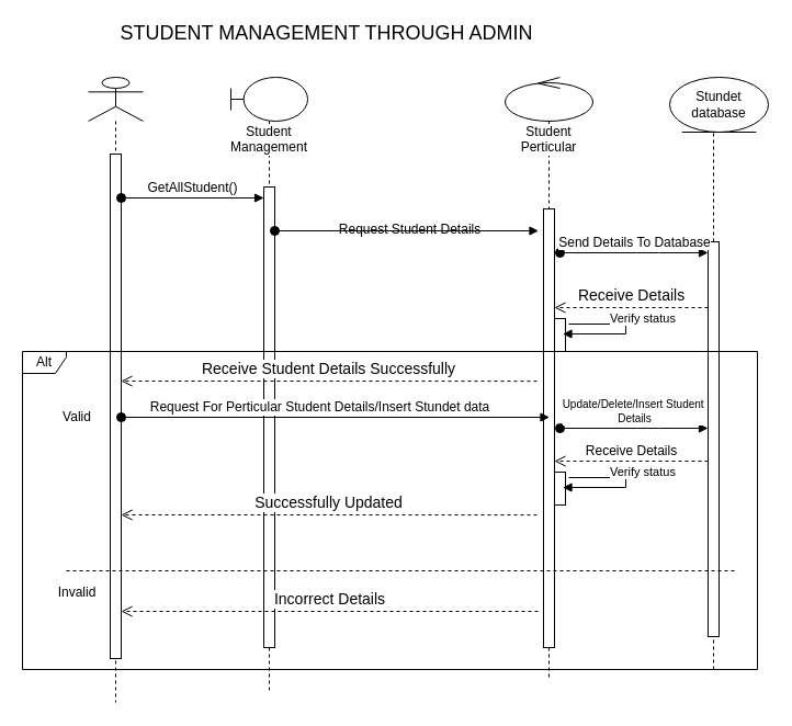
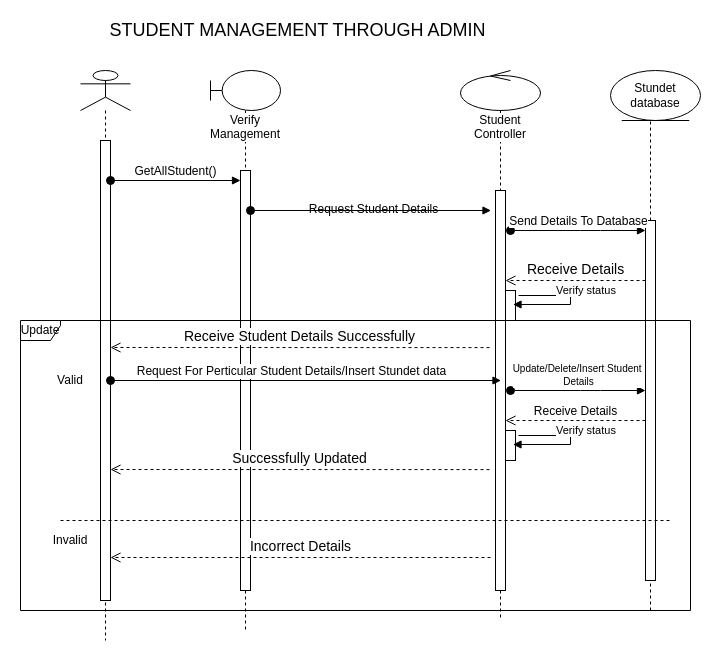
  <mxCell id="0" />
  <mxCell id="1" parent="0" />
  <mxCell id="2" value="" style="shape=umlLifeline;participant=umlActor;perimeter=lifelinePerimeter;whiteSpace=wrap;html=1;container=1;collapsible=0;recursiveResize=0;verticalAlign=top;spacingTop=36;labelBackgroundColor=#ffffff;outlineConnect=0;" parent="1" vertex="1"><mxGeometry x="80" y="70" width="50" height="570" as="geometry" /></mxCell>
  <mxCell id="3" value="" style="html=1;points=[];perimeter=orthogonalPerimeter;" parent="2" vertex="1"><mxGeometry x="20" y="70" width="10" height="460" as="geometry" /></mxCell>
  <mxCell id="4" value="&lt;span style=&quot;font-size: 12px&quot;&gt;GetAllStudent()&lt;/span&gt;" style="html=1;verticalAlign=bottom;startArrow=oval;startFill=1;endArrow=block;startSize=8;" parent="2" target="6" edge="1"><mxGeometry width="60" relative="1" as="geometry"><mxPoint x="30" y="110" as="sourcePoint" /><mxPoint x="130" y="110" as="targetPoint" /></mxGeometry></mxCell>
- <mxCell id="5" value="Student Management" style="shape=umlLifeline;participant=umlBoundary;perimeter=lifelinePerimeter;whiteSpace=wrap;html=1;container=1;collapsible=0;recursiveResize=0;verticalAlign=top;spacingTop=36;labelBackgroundColor=#ffffff;outlineConnect=0;" parent="1" vertex="1"><mxGeometry x="210" y="70" width="70" height="560" as="geometry" /></mxCell>
+ <mxCell id="5" value="Verify Management" style="shape=umlLifeline;participant=umlBoundary;perimeter=lifelinePerimeter;whiteSpace=wrap;html=1;container=1;collapsible=0;recursiveResize=0;verticalAlign=top;spacingTop=36;labelBackgroundColor=#ffffff;outlineConnect=0;" parent="1" vertex="1"><mxGeometry x="210" y="70" width="70" height="560" as="geometry" /></mxCell>
  <mxCell id="6" value="" style="html=1;points=[];perimeter=orthogonalPerimeter;" parent="5" vertex="1"><mxGeometry x="30" y="100" width="10" height="420" as="geometry" /></mxCell>
- <mxCell id="7" value="Student Perticular" style="shape=umlLifeline;participant=umlControl;perimeter=lifelinePerimeter;whiteSpace=wrap;html=1;container=1;collapsible=0;recursiveResize=0;verticalAlign=top;spacingTop=36;labelBackgroundColor=#ffffff;outlineConnect=0;" parent="1" vertex="1"><mxGeometry x="460" y="70" width="80" height="550" as="geometry" /></mxCell>
+ <mxCell id="7" value="Student Controller" style="shape=umlLifeline;participant=umlControl;perimeter=lifelinePerimeter;whiteSpace=wrap;html=1;container=1;collapsible=0;recursiveResize=0;verticalAlign=top;spacingTop=36;labelBackgroundColor=#ffffff;outlineConnect=0;" parent="1" vertex="1"><mxGeometry x="460" y="70" width="80" height="550" as="geometry" /></mxCell>
  <mxCell id="8" value="" style="html=1;points=[];perimeter=orthogonalPerimeter;" parent="7" vertex="1"><mxGeometry x="35" y="120" width="10" height="400" as="geometry" /></mxCell>
  <mxCell id="9" value="" style="html=1;points=[];perimeter=orthogonalPerimeter;" parent="7" vertex="1"><mxGeometry x="45" y="220" width="10" height="30" as="geometry" /></mxCell>
  <mxCell id="10" value="Stundet database" style="ellipse;shape=umlEntity;whiteSpace=wrap;html=1;" parent="1" vertex="1"><mxGeometry x="610" y="70" width="90" height="50" as="geometry" /></mxCell>
  <mxCell id="11" value="" style="endArrow=none;dashed=1;html=1;entryX=0.5;entryY=1;entryDx=0;entryDy=0;" parent="1" source="13" edge="1"><mxGeometry width="50" height="50" relative="1" as="geometry"><mxPoint x="650" y="510" as="sourcePoint" /><mxPoint x="650" y="120" as="targetPoint" /></mxGeometry></mxCell>
  <mxCell id="12" value="" style="html=1;verticalAlign=bottom;startArrow=oval;startFill=1;endArrow=block;startSize=8;" parent="1" source="6" edge="1"><mxGeometry width="60" relative="1" as="geometry"><mxPoint x="240" y="210" as="sourcePoint" /><mxPoint x="490.5" y="210" as="targetPoint" /></mxGeometry></mxCell>
  <mxCell id="13" value="" style="html=1;points=[];perimeter=orthogonalPerimeter;" parent="1" vertex="1"><mxGeometry x="645" y="220" width="10" height="360" as="geometry" /></mxCell>
  <mxCell id="14" value="" style="endArrow=none;dashed=1;html=1;entryX=0.5;entryY=1;entryDx=0;entryDy=0;" parent="1" target="13" edge="1"><mxGeometry width="50" height="50" relative="1" as="geometry"><mxPoint x="650" y="610" as="sourcePoint" /><mxPoint x="650" y="120" as="targetPoint" /></mxGeometry></mxCell>
  <mxCell id="15" value="&lt;span style=&quot;font-size: 12px&quot;&gt;Send Details To Database&lt;/span&gt;" style="html=1;verticalAlign=bottom;startArrow=oval;startFill=1;endArrow=block;startSize=8;" parent="1" target="13" edge="1"><mxGeometry width="60" relative="1" as="geometry"><mxPoint x="510" y="230" as="sourcePoint" /><mxPoint x="620" y="230" as="targetPoint" /><Array as="points"><mxPoint x="590" y="230" /></Array></mxGeometry></mxCell>
  <mxCell id="16" value="&lt;font style=&quot;font-size: 14px&quot;&gt;Receive Details&lt;/font&gt;" style="html=1;verticalAlign=bottom;endArrow=open;dashed=1;endSize=8;" parent="1" edge="1"><mxGeometry relative="1" as="geometry"><mxPoint x="645" y="280" as="sourcePoint" /><mxPoint x="505" y="280" as="targetPoint" /></mxGeometry></mxCell>
  <mxCell id="17" value="Verify status" style="edgeStyle=orthogonalEdgeStyle;html=1;align=left;spacingLeft=2;endArrow=block;rounded=0;" parent="1" edge="1"><mxGeometry x="-0.419" y="5" relative="1" as="geometry"><mxPoint x="518" y="295" as="sourcePoint" /><Array as="points"><mxPoint x="570" y="295" /><mxPoint x="570" y="304" /></Array><mxPoint x="512.5" y="304" as="targetPoint" /><mxPoint as="offset" /></mxGeometry></mxCell>
  <mxCell id="18" value="" style="endArrow=none;dashed=1;html=1;" parent="1" edge="1"><mxGeometry width="50" height="50" relative="1" as="geometry"><mxPoint x="60" y="520" as="sourcePoint" /><mxPoint x="670" y="520" as="targetPoint" /></mxGeometry></mxCell>
  <mxCell id="19" value="Valid" style="text;html=1;strokeColor=none;fillColor=none;align=center;verticalAlign=middle;whiteSpace=wrap;rounded=0;" parent="1" vertex="1"><mxGeometry x="50" y="370" width="40" height="20" as="geometry" /></mxCell>
  <mxCell id="20" value="Invalid" style="text;html=1;strokeColor=none;fillColor=none;align=center;verticalAlign=middle;whiteSpace=wrap;rounded=0;" parent="1" vertex="1"><mxGeometry x="50" y="530" width="40" height="20" as="geometry" /></mxCell>
  <mxCell id="21" value="&lt;span style=&quot;font-size: 14px&quot;&gt;Incorrect Details&lt;/span&gt;" style="html=1;verticalAlign=bottom;endArrow=open;dashed=1;endSize=8;" parent="1" edge="1"><mxGeometry relative="1" as="geometry"><mxPoint x="490" y="557" as="sourcePoint" /><mxPoint x="110" y="557" as="targetPoint" /></mxGeometry></mxCell>
  <mxCell id="22" value="&lt;span style=&quot;font-size: 14px&quot;&gt;Receive Student Details Successfully&lt;/span&gt;" style="html=1;verticalAlign=bottom;endArrow=open;dashed=1;endSize=8;entryX=1.1;entryY=0.682;entryDx=0;entryDy=0;entryPerimeter=0;" parent="1" edge="1"><mxGeometry relative="1" as="geometry"><mxPoint x="489" y="347.1" as="sourcePoint" /><mxPoint x="110" y="347" as="targetPoint" /></mxGeometry></mxCell>
- <mxCell id="23" value="Alt" style="shape=umlFrame;whiteSpace=wrap;html=1;width=40;height=20;" parent="1" vertex="1"><mxGeometry x="20" y="320" width="670" height="290" as="geometry" /></mxCell>
+ <mxCell id="23" value="Update" style="shape=umlFrame;whiteSpace=wrap;html=1;width=40;height=20;" parent="1" vertex="1"><mxGeometry x="20" y="320" width="670" height="290" as="geometry" /></mxCell>
  <mxCell id="24" value="&lt;font style=&quot;font-size: 18px&quot;&gt;STUDENT MANAGEMENT THROUGH ADMIN&lt;/font&gt;" style="text;html=1;align=center;verticalAlign=middle;resizable=0;points=[];autosize=1;" parent="1" vertex="1"><mxGeometry x="102" y="20" width="390" height="20" as="geometry" /></mxCell>
  <mxCell id="25" value="Request Student Details" style="text;html=1;align=center;verticalAlign=middle;resizable=0;points=[];autosize=1;" parent="1" vertex="1"><mxGeometry x="303" y="199" width="140" height="20" as="geometry" /></mxCell>
  <mxCell id="26" value="&lt;font style=&quot;font-size: 10px&quot;&gt;Update/Delete/Insert Student&amp;nbsp;&lt;br&gt;Details&lt;/font&gt;" style="html=1;verticalAlign=bottom;startArrow=oval;startFill=1;endArrow=block;startSize=8;" parent="1" edge="1"><mxGeometry width="60" relative="1" as="geometry"><mxPoint x="510" y="390" as="sourcePoint" /><mxPoint x="645" y="390" as="targetPoint" /><Array as="points"><mxPoint x="590" y="390" /></Array></mxGeometry></mxCell>
  <mxCell id="27" value="&lt;span style=&quot;font-size: 14px&quot;&gt;Successfully Updated&lt;/span&gt;" style="html=1;verticalAlign=bottom;endArrow=open;dashed=1;endSize=8;entryX=1.1;entryY=0.682;entryDx=0;entryDy=0;entryPerimeter=0;" parent="1" edge="1"><mxGeometry relative="1" as="geometry"><mxPoint x="489" y="469.1" as="sourcePoint" /><mxPoint x="110" y="469" as="targetPoint" /></mxGeometry></mxCell>
  <mxCell id="28" value="&lt;font style=&quot;font-size: 12px&quot;&gt;Receive Details&lt;/font&gt;" style="html=1;verticalAlign=bottom;endArrow=open;dashed=1;endSize=8;" parent="1" edge="1"><mxGeometry relative="1" as="geometry"><mxPoint x="645" y="420" as="sourcePoint" /><mxPoint x="505" y="420" as="targetPoint" /></mxGeometry></mxCell>
  <mxCell id="29" value="" style="html=1;verticalAlign=bottom;startArrow=oval;startFill=1;endArrow=block;startSize=8;" parent="1" edge="1"><mxGeometry width="60" relative="1" as="geometry"><mxPoint x="110" y="380" as="sourcePoint" /><mxPoint x="500.5" y="380" as="targetPoint" /></mxGeometry></mxCell>
  <mxCell id="30" value="Request For Perticular Student Details/Insert Stundet data" style="text;html=1;align=center;verticalAlign=middle;resizable=0;points=[];labelBackgroundColor=#ffffff;" parent="29" vertex="1" connectable="0"><mxGeometry x="-0.104" y="4" relative="1" as="geometry"><mxPoint x="5" y="-6" as="offset" /></mxGeometry></mxCell>
  <mxCell id="31" value="" style="html=1;points=[];perimeter=orthogonalPerimeter;" parent="1" vertex="1"><mxGeometry x="505" y="430" width="10" height="30" as="geometry" /></mxCell>
  <mxCell id="32" value="Verify status" style="edgeStyle=orthogonalEdgeStyle;html=1;align=left;spacingLeft=2;endArrow=block;rounded=0;" parent="1" edge="1"><mxGeometry x="-0.419" y="5" relative="1" as="geometry"><mxPoint x="518" y="435" as="sourcePoint" /><Array as="points"><mxPoint x="570" y="435" /><mxPoint x="570" y="444" /></Array><mxPoint x="512.5" y="444" as="targetPoint" /><mxPoint as="offset" /></mxGeometry></mxCell>
